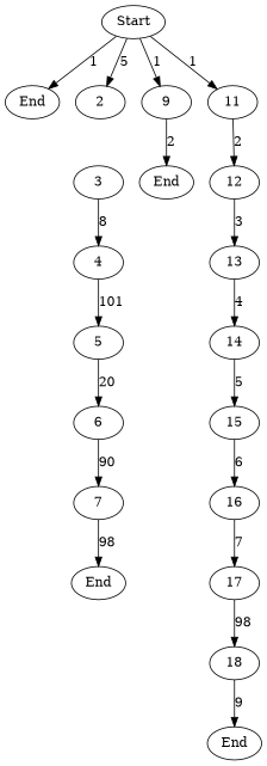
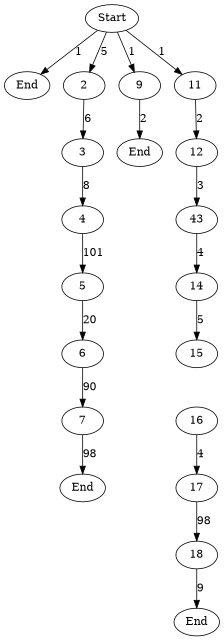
  strict digraph {
    n1 [label=Start]
    n2 [label=End]
    2
    9
    11
    3
    n7 [label=End]
    12
    4
    5
    6
    7
    n13 [label=End]
-   13
+   13 [label=43]
    14
    15
    16
    17
    18
    n20 [label=End]
    n1 -> n2 [label=1]
    n1 -> 2 [label=5]
    n1 -> 9 [label=1]
    n1 -> 11 [label=1]
+   2 -> 3 [label=6]
    9 -> n7 [label=2]
    11 -> 12 [label=2]
    3 -> 4 [label=8]
    12 -> 13 [label=3]
    4 -> 5 [label=101]
    5 -> 6 [label=20]
    6 -> 7 [label=90]
    7 -> n13 [label=98]
    13 -> 14 [label=4]
    14 -> 15 [label=5]
-   15 -> 16 [label=6]
-   16 -> 17 [label=7]
+   16 -> 17 [label=4]
    17 -> 18 [label=98]
    18 -> n20 [label=9]
  }
